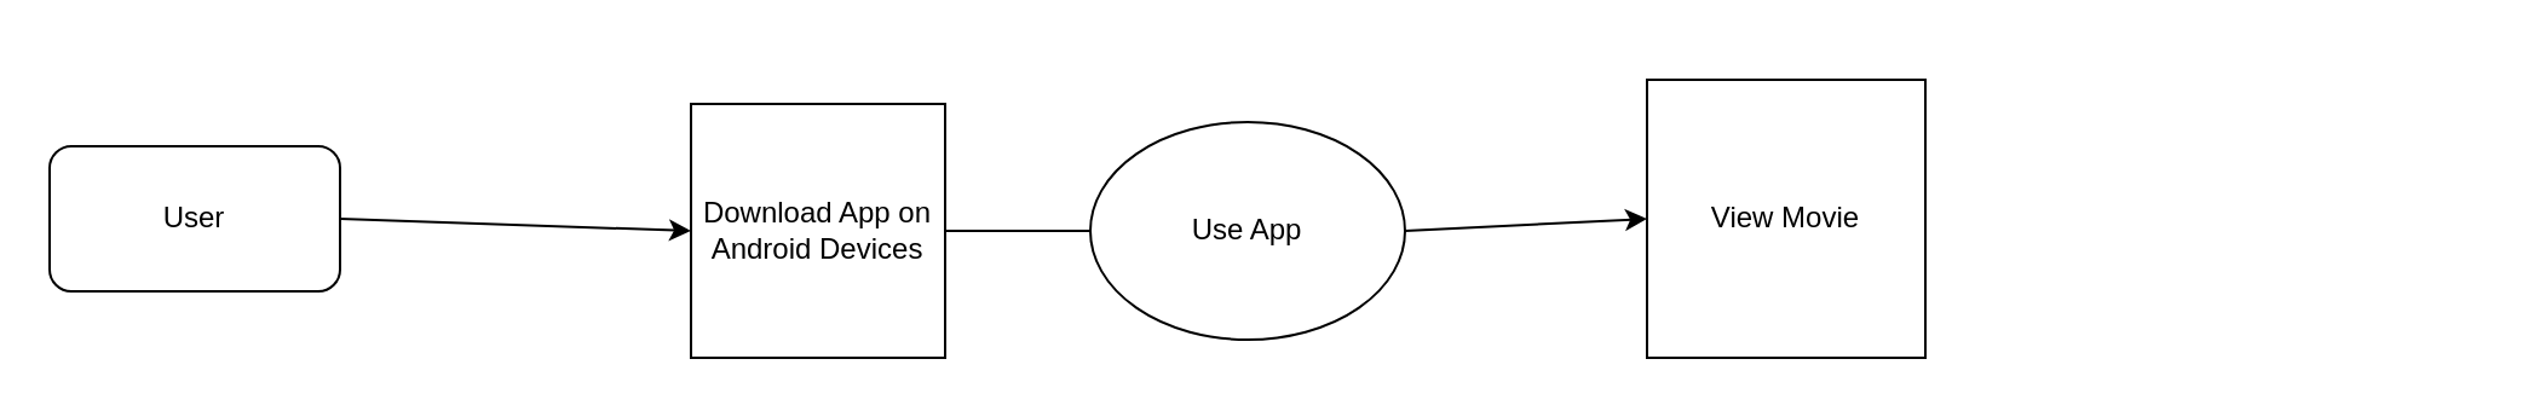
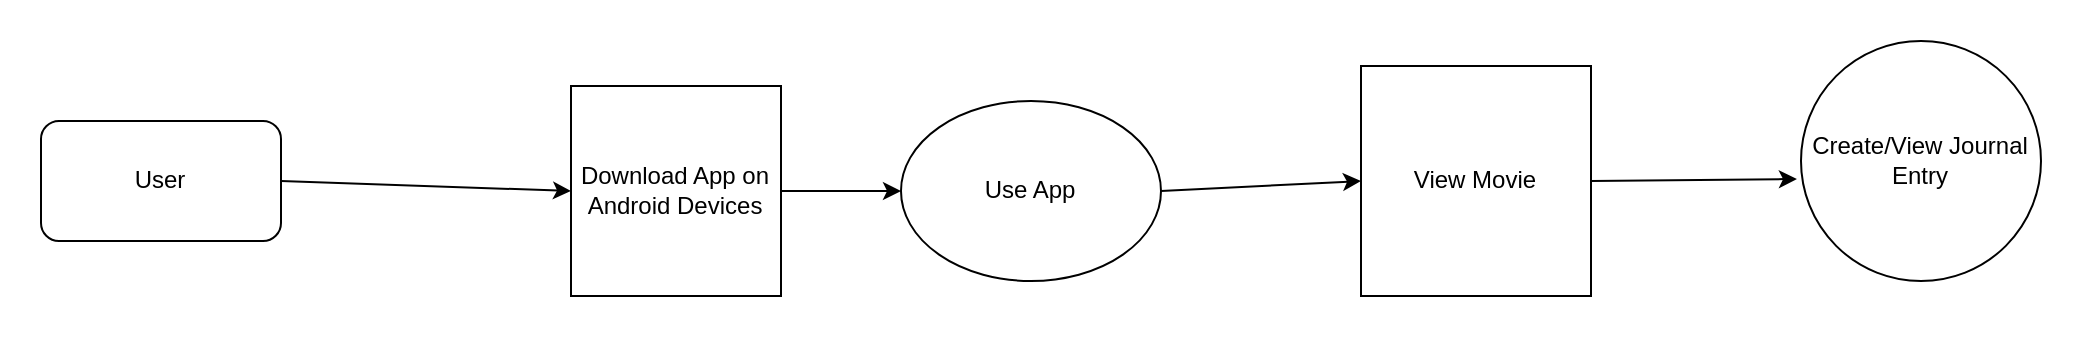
  <mxCell id="0" />
  <mxCell id="1" parent="0" />
  <mxCell id="2" value="User" style="rounded=1;whiteSpace=wrap;html=1;" vertex="1" parent="1"><mxGeometry x="20" y="60" width="120" height="60" as="geometry" /></mxCell>
  <mxCell id="3" value="Use App" style="ellipse;whiteSpace=wrap;html=1;" vertex="1" parent="1"><mxGeometry x="450" y="50" width="130" height="90" as="geometry" /></mxCell>
+ <mxCell id="4" value="Create/View Journal Entry" style="ellipse;whiteSpace=wrap;html=1;aspect=fixed;" vertex="1" parent="1"><mxGeometry x="900" y="20" width="120" height="120" as="geometry" /></mxCell>
  <mxCell id="5" value="Download App on Android Devices" style="whiteSpace=wrap;html=1;aspect=fixed;" vertex="1" parent="1"><mxGeometry x="285" y="42.5" width="105" height="105" as="geometry" /></mxCell>
  <mxCell id="6" value="View Movie" style="whiteSpace=wrap;html=1;aspect=fixed;" vertex="1" parent="1"><mxGeometry x="680" y="32.5" width="115" height="115" as="geometry" /></mxCell>
  <mxCell id="7" value="" style="endArrow=classic;html=1;rounded=0;exitX=1;exitY=0.5;exitDx=0;exitDy=0;entryX=0;entryY=0.5;entryDx=0;entryDy=0;" edge="1" parent="1" source="2" target="5"><mxGeometry width="50" height="50" relative="1" as="geometry"><mxPoint x="160" y="90" as="sourcePoint" /><mxPoint x="210" y="40" as="targetPoint" /></mxGeometry></mxCell>
- <mxCell id="8" value="" style="endArrow=none;html=1;rounded=0;exitX=1;exitY=0.5;exitDx=0;exitDy=0;entryX=0;entryY=0.5;entryDx=0;entryDy=0;" edge="1" parent="1" source="5" target="3"><mxGeometry width="50" height="50" relative="1" as="geometry"><mxPoint x="380" y="100" as="sourcePoint" /><mxPoint x="430" y="50" as="targetPoint" /></mxGeometry></mxCell>
+ <mxCell id="8" value="" style="endArrow=classic;html=1;rounded=0;exitX=1;exitY=0.5;exitDx=0;exitDy=0;entryX=0;entryY=0.5;entryDx=0;entryDy=0;" edge="1" parent="1" source="5" target="3"><mxGeometry width="50" height="50" relative="1" as="geometry"><mxPoint x="380" y="100" as="sourcePoint" /><mxPoint x="430" y="50" as="targetPoint" /></mxGeometry></mxCell>
  <mxCell id="9" value="" style="endArrow=classic;html=1;rounded=0;exitX=1;exitY=0.5;exitDx=0;exitDy=0;entryX=0;entryY=0.5;entryDx=0;entryDy=0;" edge="1" parent="1" source="3" target="6"><mxGeometry width="50" height="50" relative="1" as="geometry"><mxPoint x="610" y="100" as="sourcePoint" /><mxPoint x="660" y="50" as="targetPoint" /></mxGeometry></mxCell>
+ <mxCell id="10" value="" style="endArrow=classic;html=1;rounded=0;exitX=1;exitY=0.5;exitDx=0;exitDy=0;entryX=-0.017;entryY=0.575;entryDx=0;entryDy=0;entryPerimeter=0;" edge="1" parent="1" source="6" target="4"><mxGeometry width="50" height="50" relative="1" as="geometry"><mxPoint x="820" y="100" as="sourcePoint" /><mxPoint x="870" y="50" as="targetPoint" /></mxGeometry></mxCell>
